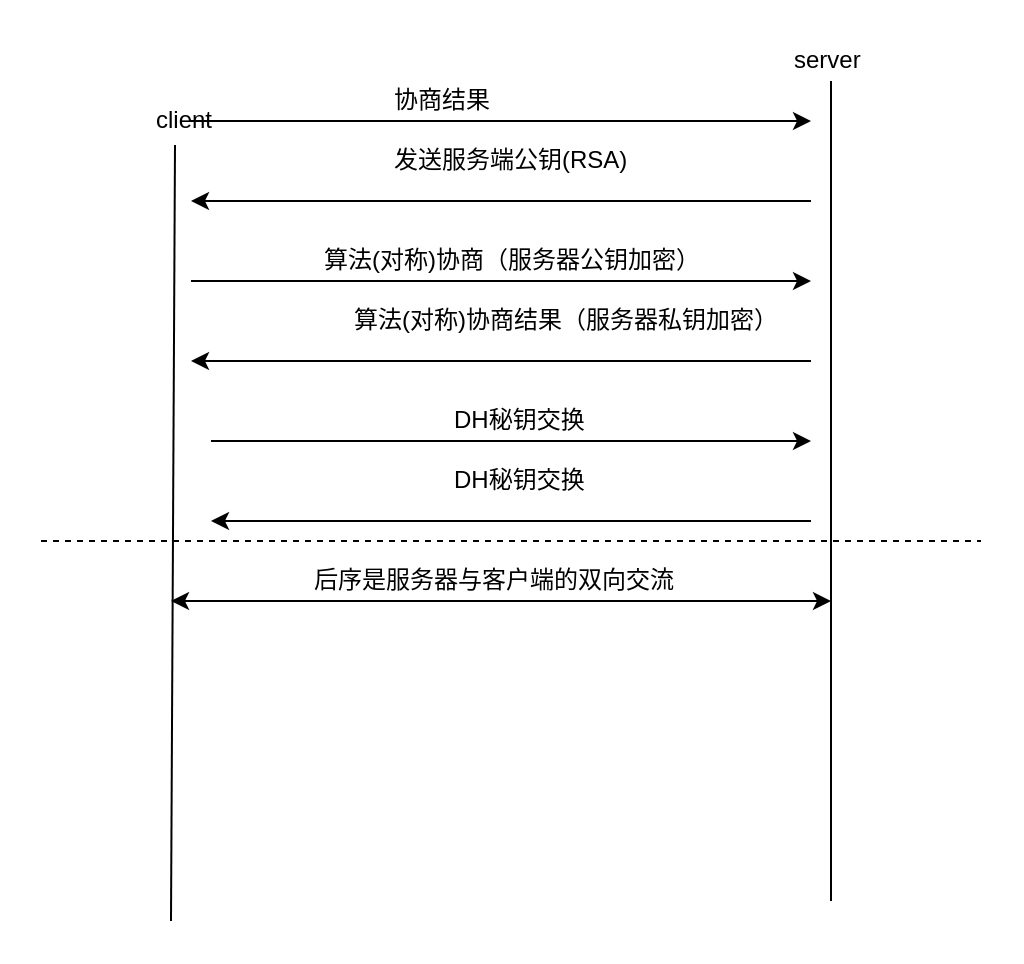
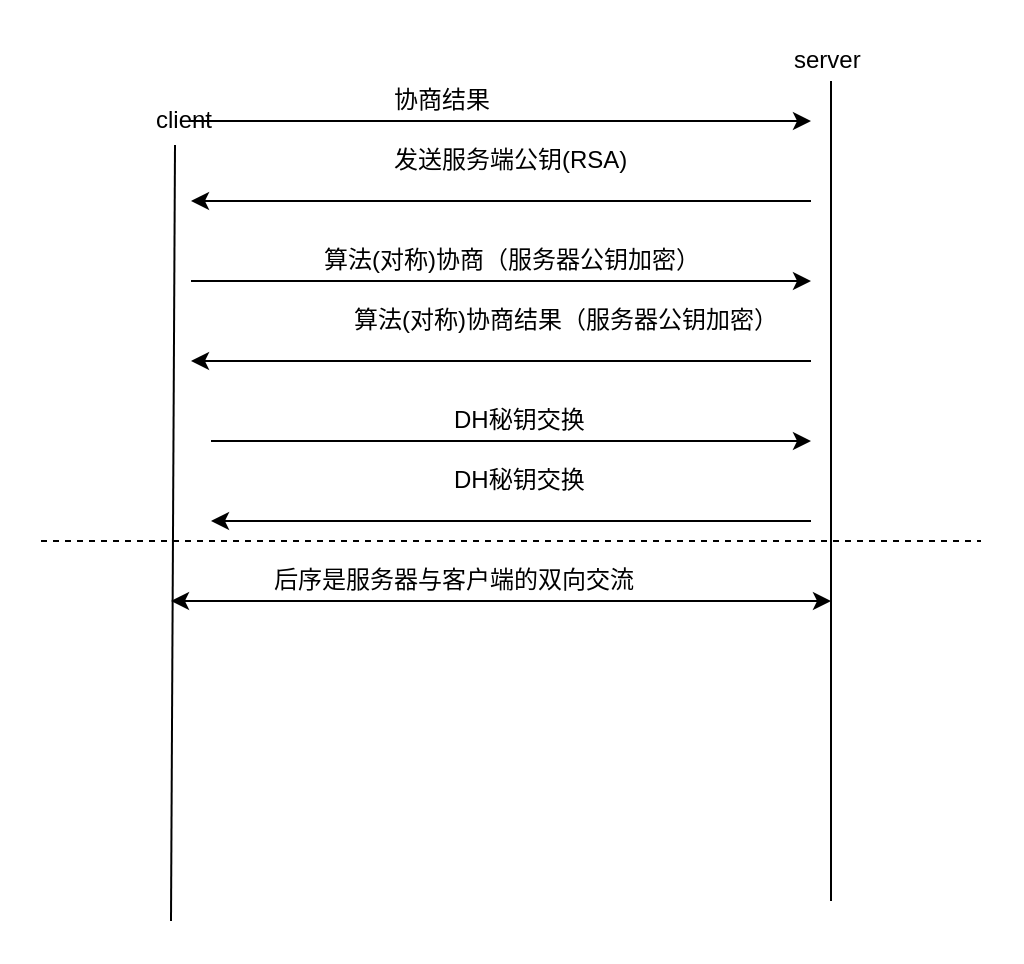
  <mxCell id="0" />
  <mxCell id="1" parent="0" />
  <mxCell id="2" value="client" style="text;html=1;resizable=0;points=[];autosize=1;align=left;verticalAlign=top;spacingTop=-4;" parent="1" vertex="1"><mxGeometry x="76" y="50" width="40" height="20" as="geometry" /></mxCell>
  <mxCell id="3" value="server" style="text;html=1;resizable=0;points=[];autosize=1;align=left;verticalAlign=top;spacingTop=-4;" parent="1" vertex="1"><mxGeometry x="395" y="20" width="50" height="20" as="geometry" /></mxCell>
  <mxCell id="4" value="" style="endArrow=classic;html=1;" parent="1" edge="1"><mxGeometry width="50" height="50" relative="1" as="geometry"><mxPoint x="95" y="60" as="sourcePoint" /><mxPoint x="405" y="60" as="targetPoint" /></mxGeometry></mxCell>
  <mxCell id="5" value="" style="endArrow=none;html=1;entryX=0.275;entryY=1.1;entryDx=0;entryDy=0;entryPerimeter=0;" parent="1" target="2" edge="1"><mxGeometry width="50" height="50" relative="1" as="geometry"><mxPoint x="85" y="460" as="sourcePoint" /><mxPoint x="125" y="90" as="targetPoint" /></mxGeometry></mxCell>
  <mxCell id="6" value="协商结果" style="text;html=1;resizable=0;points=[];autosize=1;align=left;verticalAlign=top;spacingTop=-4;" parent="1" vertex="1"><mxGeometry x="195" y="40" width="100" height="20" as="geometry" /></mxCell>
  <mxCell id="7" value="" style="endArrow=classic;html=1;" parent="1" edge="1"><mxGeometry width="50" height="50" relative="1" as="geometry"><mxPoint x="405" y="100" as="sourcePoint" /><mxPoint x="95" y="100" as="targetPoint" /></mxGeometry></mxCell>
  <mxCell id="8" value="" style="endArrow=none;html=1;" parent="1" edge="1"><mxGeometry width="50" height="50" relative="1" as="geometry"><mxPoint x="415" y="450" as="sourcePoint" /><mxPoint x="415" y="40" as="targetPoint" /></mxGeometry></mxCell>
  <mxCell id="9" value="发送服务端公钥(RSA)" style="text;html=1;resizable=0;points=[];autosize=1;align=left;verticalAlign=top;spacingTop=-4;" parent="1" vertex="1"><mxGeometry x="195" y="70" width="130" height="20" as="geometry" /></mxCell>
  <mxCell id="10" value="" style="endArrow=classic;html=1;" parent="1" edge="1"><mxGeometry width="50" height="50" relative="1" as="geometry"><mxPoint x="95" y="140" as="sourcePoint" /><mxPoint x="405" y="140" as="targetPoint" /></mxGeometry></mxCell>
  <mxCell id="11" value="算法(对称)协商（服务器公钥加密）" style="text;html=1;resizable=0;points=[];autosize=1;align=left;verticalAlign=top;spacingTop=-4;" parent="1" vertex="1"><mxGeometry x="160" y="120" width="200" height="20" as="geometry" /></mxCell>
  <mxCell id="12" value="" style="endArrow=classic;html=1;" parent="1" edge="1"><mxGeometry width="50" height="50" relative="1" as="geometry"><mxPoint x="405" y="180" as="sourcePoint" /><mxPoint x="95" y="180" as="targetPoint" /></mxGeometry></mxCell>
  <mxCell id="13" value="" style="endArrow=classic;html=1;" parent="1" edge="1"><mxGeometry width="50" height="50" relative="1" as="geometry"><mxPoint x="105" y="220" as="sourcePoint" /><mxPoint x="405" y="220" as="targetPoint" /></mxGeometry></mxCell>
  <mxCell id="14" value="" style="endArrow=classic;html=1;" parent="1" edge="1"><mxGeometry width="50" height="50" relative="1" as="geometry"><mxPoint x="405" y="260" as="sourcePoint" /><mxPoint x="105" y="260" as="targetPoint" /></mxGeometry></mxCell>
  <mxCell id="15" value="" style="endArrow=none;dashed=1;html=1;" parent="1" edge="1"><mxGeometry width="50" height="50" relative="1" as="geometry"><mxPoint x="20" y="270" as="sourcePoint" /><mxPoint x="490" y="270" as="targetPoint" /></mxGeometry></mxCell>
- <mxCell id="16" value="后序是服务器与客户端的双向交流" style="text;html=1;resizable=0;points=[];autosize=1;align=left;verticalAlign=top;spacingTop=-4;" parent="1" vertex="1"><mxGeometry x="155" y="280" width="200" height="20" as="geometry" /></mxCell>
+ <mxCell id="16" value="后序是服务器与客户端的双向交流" style="text;html=1;resizable=0;points=[];autosize=1;align=left;verticalAlign=top;spacingTop=-4;" parent="1" vertex="1"><mxGeometry x="135" y="280" width="200" height="20" as="geometry" /></mxCell>
  <mxCell id="17" value="" style="endArrow=classic;startArrow=classic;html=1;" parent="1" edge="1"><mxGeometry width="50" height="50" relative="1" as="geometry"><mxPoint x="85" y="300" as="sourcePoint" /><mxPoint x="415" y="300" as="targetPoint" /></mxGeometry></mxCell>
  <mxCell id="18" value="DH秘钥交换" style="text;html=1;resizable=0;points=[];autosize=1;align=left;verticalAlign=top;spacingTop=-4;" parent="1" vertex="1"><mxGeometry x="225" y="200" width="80" height="20" as="geometry" /></mxCell>
  <mxCell id="19" value="DH秘钥交换" style="text;html=1;resizable=0;points=[];autosize=1;align=left;verticalAlign=top;spacingTop=-4;" parent="1" vertex="1"><mxGeometry x="225" y="230" width="80" height="20" as="geometry" /></mxCell>
- <mxCell id="20" value="算法(对称)协商结果（服务器私钥加密）" style="text;html=1;resizable=0;points=[];autosize=1;align=left;verticalAlign=top;spacingTop=-4;" parent="1" vertex="1"><mxGeometry x="175" y="150" width="230" height="20" as="geometry" /></mxCell>
+ <mxCell id="20" value="算法(对称)协商结果（服务器公钥加密）" style="text;html=1;resizable=0;points=[];autosize=1;align=left;verticalAlign=top;spacingTop=-4;" parent="1" vertex="1"><mxGeometry x="175" y="150" width="230" height="20" as="geometry" /></mxCell>
